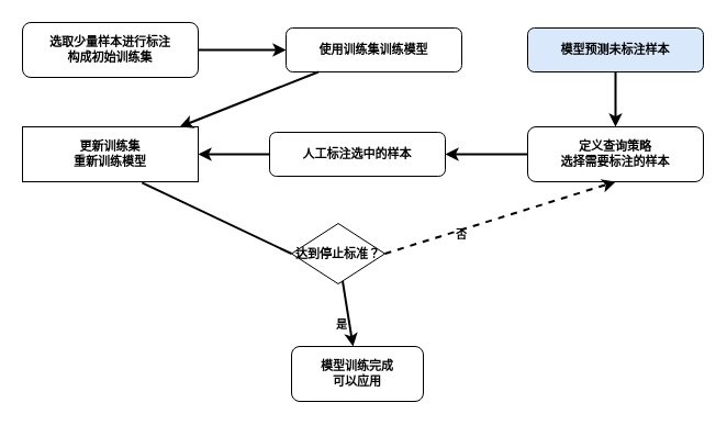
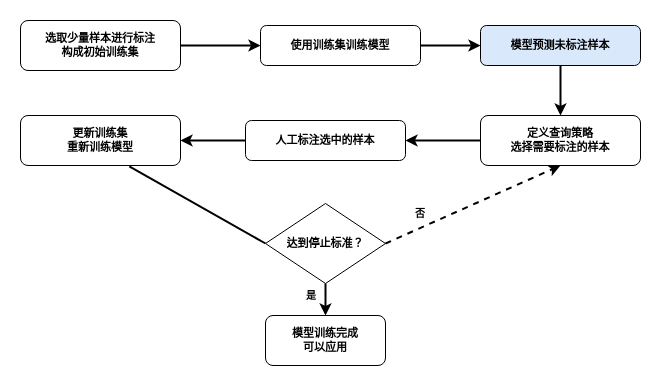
  <mxCell id="0" />
  <mxCell id="1" parent="0" />
  <mxCell id="2" value="选取少量样本进行标注&#10;构成初始训练集" style="rounded=1;whiteSpace=wrap;html=1;fontSize=11;fontStyle=1;comic=0;labelBackgroundColor=none;" parent="1" vertex="1"><mxGeometry x="20" y="20" width="160" height="50" as="geometry" /></mxCell>
  <mxCell id="3" value="使用训练集训练模型" style="rounded=1;whiteSpace=wrap;html=1;fontSize=11;fontStyle=1;comic=0;labelBackgroundColor=none;" parent="1" vertex="1"><mxGeometry x="260" y="25" width="160" height="40" as="geometry" /></mxCell>
  <mxCell id="4" value="模型预测未标注样本" style="rounded=1;whiteSpace=wrap;html=1;fontSize=11;fontStyle=1;comic=0;labelBackgroundColor=none;fillColor=#dae8fc;" parent="1" vertex="1"><mxGeometry x="480" y="25" width="160" height="40" as="geometry" /></mxCell>
  <mxCell id="5" value="定义查询策略&#10;选择需要标注的样本" style="rounded=1;whiteSpace=wrap;html=1;fontSize=11;fontStyle=1;comic=0;labelBackgroundColor=none;" parent="1" vertex="1"><mxGeometry x="480" y="115" width="160" height="50" as="geometry" /></mxCell>
  <mxCell id="6" value="人工标注选中的样本" style="rounded=1;whiteSpace=wrap;html=1;fontSize=11;fontStyle=1;comic=0;labelBackgroundColor=none;" parent="1" vertex="1"><mxGeometry x="245" y="120" width="160" height="40" as="geometry" /></mxCell>
- <mxCell id="7" value="更新训练集&#10;重新训练模型" style="whiteSpace=wrap;html=1;fontSize=11;fontStyle=1;comic=0;labelBackgroundColor=none;rounded=0;" parent="1" vertex="1"><mxGeometry x="20" y="115" width="160" height="50" as="geometry" /></mxCell>
- <mxCell id="8" value="达到停止标准？" style="rhombus;whiteSpace=wrap;html=1;fontSize=11;fontStyle=1;comic=0;labelBackgroundColor=none;" parent="1" vertex="1"><mxGeometry x="265" y="203" width="85" height="55" as="geometry" /></mxCell>
+ <mxCell id="7" value="更新训练集&#10;重新训练模型" style="rounded=1;whiteSpace=wrap;html=1;fontSize=11;fontStyle=1;comic=0;labelBackgroundColor=none;" parent="1" vertex="1"><mxGeometry x="20" y="115" width="160" height="50" as="geometry" /></mxCell>
+ <mxCell id="8" value="达到停止标准？" style="rhombus;whiteSpace=wrap;html=1;fontSize=11;fontStyle=1;comic=0;labelBackgroundColor=none;" parent="1" vertex="1"><mxGeometry x="265" y="203" width="120" height="80" as="geometry" /></mxCell>
  <mxCell id="9" value="模型训练完成&#10;可以应用" style="rounded=1;whiteSpace=wrap;html=1;fontSize=11;fontStyle=1;comic=0;labelBackgroundColor=none;" parent="1" vertex="1"><mxGeometry x="265" y="315" width="120" height="50" as="geometry" /></mxCell>
  <mxCell id="10" value="" style="endArrow=classic;html=1;rounded=0;strokeWidth=2;comic=0;labelBackgroundColor=none;fontColor=default;" parent="1" source="2" target="3" edge="1"><mxGeometry width="50" height="50" relative="1" as="geometry"><mxPoint x="380" y="75" as="sourcePoint" /><mxPoint x="430" y="25" as="targetPoint" /></mxGeometry></mxCell>
- <mxCell id="11" value="" style="endArrow=classic;html=1;rounded=0;strokeWidth=2;comic=0;labelBackgroundColor=none;fontColor=default;" parent="1" source="3" target="7" edge="1"><mxGeometry width="50" height="50" relative="1" as="geometry"><mxPoint x="380" y="145" as="sourcePoint" /><mxPoint x="430" y="95" as="targetPoint" /></mxGeometry></mxCell>
+ <mxCell id="11" value="" style="endArrow=classic;html=1;rounded=0;strokeWidth=2;comic=0;labelBackgroundColor=none;fontColor=default;" parent="1" source="3" target="4" edge="1"><mxGeometry width="50" height="50" relative="1" as="geometry"><mxPoint x="380" y="145" as="sourcePoint" /><mxPoint x="430" y="95" as="targetPoint" /></mxGeometry></mxCell>
  <mxCell id="12" value="" style="endArrow=classic;html=1;rounded=0;strokeWidth=2;comic=0;labelBackgroundColor=none;fontColor=default;" parent="1" source="4" target="5" edge="1"><mxGeometry width="50" height="50" relative="1" as="geometry"><mxPoint x="380" y="215" as="sourcePoint" /><mxPoint x="430" y="165" as="targetPoint" /></mxGeometry></mxCell>
  <mxCell id="13" value="" style="endArrow=classic;html=1;rounded=0;strokeWidth=2;comic=0;labelBackgroundColor=none;fontColor=default;" parent="1" source="5" target="6" edge="1"><mxGeometry width="50" height="50" relative="1" as="geometry"><mxPoint x="380" y="295" as="sourcePoint" /><mxPoint x="430" y="245" as="targetPoint" /></mxGeometry></mxCell>
  <mxCell id="14" value="" style="endArrow=classic;html=1;rounded=0;strokeWidth=2;comic=0;labelBackgroundColor=none;fontColor=default;" parent="1" source="6" target="7" edge="1"><mxGeometry width="50" height="50" relative="1" as="geometry"><mxPoint x="380" y="365" as="sourcePoint" /><mxPoint x="430" y="315" as="targetPoint" /></mxGeometry></mxCell>
  <mxCell id="15" value="" style="endArrow=none;html=1;rounded=0;strokeWidth=2;exitX=0.68;exitY=1.018;exitDx=0;exitDy=0;exitPerimeter=0;comic=0;labelBackgroundColor=none;fontColor=default;entryX=0;entryY=0.5;entryDx=0;entryDy=0;" parent="1" source="7" target="8" edge="1"><mxGeometry width="50" height="50" relative="1" as="geometry"><mxPoint x="238" y="175" as="sourcePoint" /><mxPoint x="260" y="215" as="targetPoint" /></mxGeometry></mxCell>
  <mxCell id="16" value="" style="endArrow=classic;html=1;rounded=0;strokeWidth=2;entryX=0.5;entryY=1;entryDx=0;entryDy=0;comic=0;labelBackgroundColor=none;fontColor=default;exitX=1;exitY=0.5;exitDx=0;exitDy=0;dashed=1;" parent="1" source="8" target="5" edge="1"><mxGeometry width="50" height="50" relative="1" as="geometry"><mxPoint x="300" y="245" as="sourcePoint" /><mxPoint x="500" y="335" as="targetPoint" /><Array as="points" /></mxGeometry></mxCell>
  <mxCell id="17" value="" style="endArrow=classic;html=1;rounded=0;strokeWidth=2;comic=0;labelBackgroundColor=none;fontColor=default;" parent="1" source="8" target="9" edge="1"><mxGeometry width="50" height="50" relative="1" as="geometry"><mxPoint x="500" y="395" as="sourcePoint" /><mxPoint x="140" y="420" as="targetPoint" /></mxGeometry></mxCell>
  <mxCell id="18" value="否" style="text;html=1;align=center;verticalAlign=middle;whiteSpace=wrap;rounded=0;fontSize=10;fontStyle=1;comic=0;labelBackgroundColor=none;" parent="1" vertex="1"><mxGeometry x="410" y="203" width="20" height="20" as="geometry" /></mxCell>
  <mxCell id="19" value="是" style="text;html=1;align=center;verticalAlign=middle;whiteSpace=wrap;rounded=0;fontSize=10;fontStyle=1;comic=0;labelBackgroundColor=none;" parent="1" vertex="1"><mxGeometry x="301" y="285" width="20" height="20" as="geometry" /></mxCell>
  <mxCell id="20" style="edgeStyle=orthogonalEdgeStyle;rounded=0;orthogonalLoop=1;jettySize=auto;html=1;exitX=0.5;exitY=1;exitDx=0;exitDy=0;comic=0;labelBackgroundColor=none;fontColor=default;" edge="1" parent="1" source="3" target="3"><mxGeometry relative="1" as="geometry" /></mxCell>
